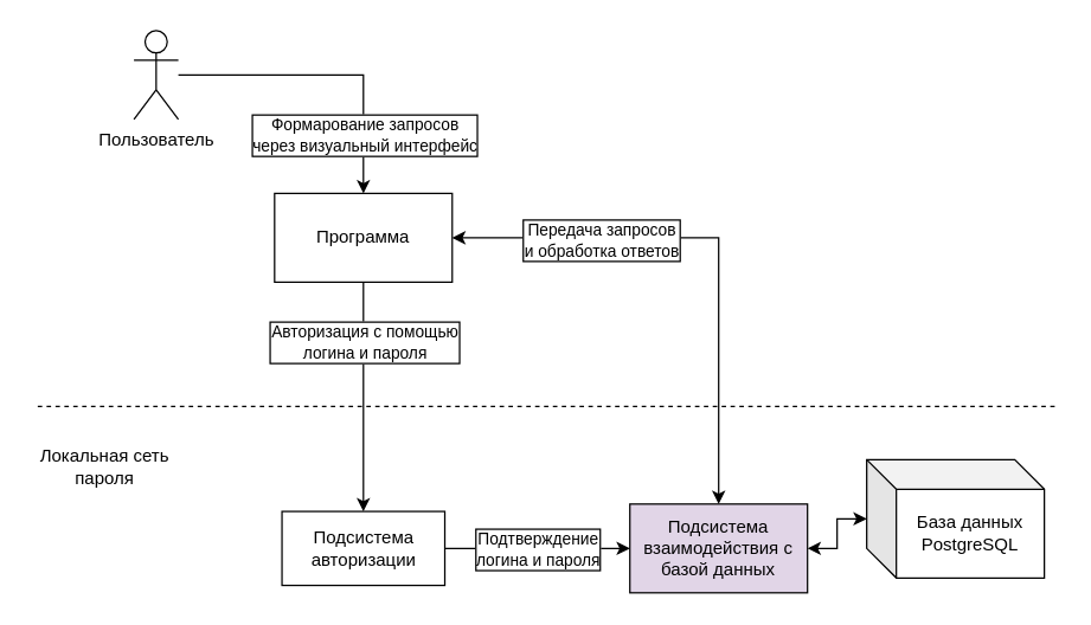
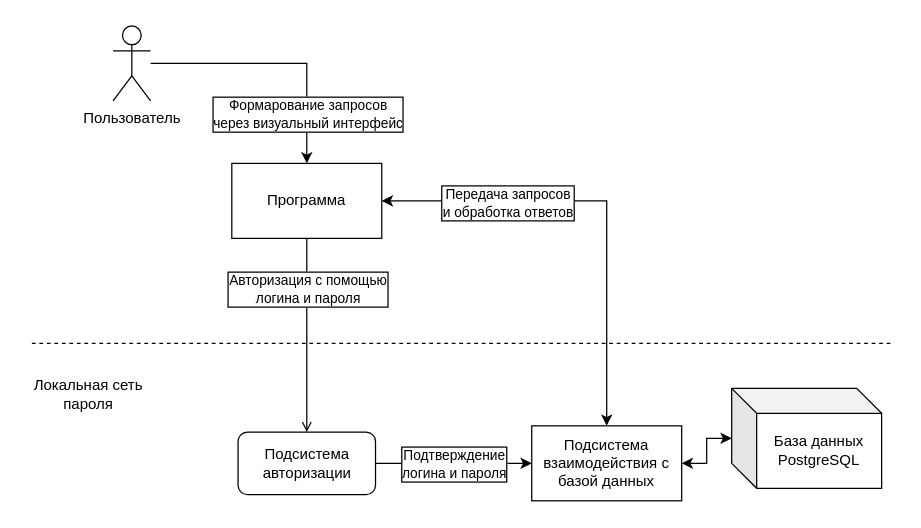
  <mxCell id="0" />
  <mxCell id="1" parent="0" />
  <mxCell id="2" value="База данных&lt;br&gt;PostgreSQL" style="shape=cube;whiteSpace=wrap;html=1;boundedLbl=1;backgroundOutline=1;darkOpacity=0.05;darkOpacity2=0.1;" parent="1" vertex="1"><mxGeometry x="585" y="310" width="120" height="80" as="geometry" /></mxCell>
- <mxCell id="3" style="edgeStyle=orthogonalEdgeStyle;rounded=0;orthogonalLoop=1;jettySize=auto;html=1;exitX=0.5;exitY=1;exitDx=0;exitDy=0;entryX=0.5;entryY=0;entryDx=0;entryDy=0;" parent="1" source="5" target="16" edge="1"><mxGeometry relative="1" as="geometry" /></mxCell>
+ <mxCell id="3" style="edgeStyle=orthogonalEdgeStyle;rounded=0;orthogonalLoop=1;jettySize=auto;html=1;exitX=0.5;exitY=1;exitDx=0;exitDy=0;entryX=0.5;entryY=0;entryDx=0;entryDy=0;endArrow=open;" parent="1" source="5" target="16" edge="1"><mxGeometry relative="1" as="geometry" /></mxCell>
  <mxCell id="4" value="Авторизация с помощью&lt;br&gt;логина и пароля" style="edgeLabel;html=1;align=center;verticalAlign=middle;resizable=0;points=[];labelBorderColor=#000000;" parent="3" vertex="1" connectable="0"><mxGeometry x="-0.338" y="2" relative="1" as="geometry"><mxPoint x="-2" y="-11" as="offset" /></mxGeometry></mxCell>
  <mxCell id="5" value="Программа" style="rounded=0;whiteSpace=wrap;html=1;" parent="1" vertex="1"><mxGeometry x="185" y="130" width="120" height="60" as="geometry" /></mxCell>
  <mxCell id="6" style="edgeStyle=orthogonalEdgeStyle;rounded=0;orthogonalLoop=1;jettySize=auto;html=1;" parent="1" source="8" target="5" edge="1"><mxGeometry relative="1" as="geometry" /></mxCell>
  <mxCell id="7" value="Формарование запросов&lt;br&gt;через визуальный интерфейс" style="edgeLabel;html=1;align=center;verticalAlign=middle;resizable=0;points=[];labelBorderColor=#000000;" parent="6" vertex="1" connectable="0"><mxGeometry x="0.229" y="-4" relative="1" as="geometry"><mxPoint x="4" y="39" as="offset" /></mxGeometry></mxCell>
  <mxCell id="8" value="Пользователь" style="shape=umlActor;verticalLabelPosition=bottom;verticalAlign=top;html=1;" parent="1" vertex="1"><mxGeometry x="90" y="20" width="30" height="60" as="geometry" /></mxCell>
  <mxCell id="9" value="" style="line;strokeWidth=1;fillColor=none;align=left;verticalAlign=middle;spacingTop=-1;spacingLeft=3;spacingRight=3;rotatable=0;labelPosition=right;points=[];portConstraint=eastwest;dashed=1;" parent="1" vertex="1"><mxGeometry x="25" y="270" width="690" height="8" as="geometry" /></mxCell>
  <mxCell id="10" style="edgeStyle=orthogonalEdgeStyle;rounded=0;orthogonalLoop=1;jettySize=auto;html=1;startArrow=classic;startFill=1;" parent="1" source="13" target="2" edge="1"><mxGeometry relative="1" as="geometry"><mxPoint x="605" y="366" as="targetPoint" /></mxGeometry></mxCell>
  <mxCell id="11" style="edgeStyle=orthogonalEdgeStyle;rounded=0;orthogonalLoop=1;jettySize=auto;html=1;exitX=0.5;exitY=0;exitDx=0;exitDy=0;entryX=1;entryY=0.5;entryDx=0;entryDy=0;startArrow=classic;startFill=1;endArrow=classic;endFill=1;" parent="1" source="13" target="5" edge="1"><mxGeometry relative="1" as="geometry" /></mxCell>
  <mxCell id="12" value="Передача запросов&lt;br&gt;и обработка ответов" style="edgeLabel;html=1;align=center;verticalAlign=middle;resizable=0;points=[];labelBorderColor=#000000;" parent="11" vertex="1" connectable="0"><mxGeometry x="-0.136" y="3" relative="1" as="geometry"><mxPoint x="-77" y="-23" as="offset" /></mxGeometry></mxCell>
- <mxCell id="13" value="Подсистема&lt;br&gt;взаимодействия с базой данных" style="rounded=0;whiteSpace=wrap;html=1;fillColor=#e1d5e7;" parent="1" vertex="1"><mxGeometry x="425" y="340" width="120" height="60" as="geometry" /></mxCell>
+ <mxCell id="13" value="Подсистема&lt;br&gt;взаимодействия с базой данных" style="rounded=0;whiteSpace=wrap;html=1;" parent="1" vertex="1"><mxGeometry x="425" y="340" width="120" height="60" as="geometry" /></mxCell>
  <mxCell id="14" style="edgeStyle=orthogonalEdgeStyle;rounded=0;orthogonalLoop=1;jettySize=auto;html=1;exitX=1;exitY=0.5;exitDx=0;exitDy=0;entryX=0;entryY=0.5;entryDx=0;entryDy=0;endArrow=classic;endFill=1;" parent="1" source="16" target="13" edge="1"><mxGeometry relative="1" as="geometry"><Array as="points"><mxPoint x="300" y="370" /><mxPoint x="415" y="370" /></Array></mxGeometry></mxCell>
  <mxCell id="15" value="Подтверждение&lt;br&gt;логина и пароля" style="edgeLabel;html=1;align=center;verticalAlign=middle;resizable=0;points=[];labelBorderColor=#000000;" parent="14" vertex="1" connectable="0"><mxGeometry x="-0.304" y="-4" relative="1" as="geometry"><mxPoint x="18" y="-4" as="offset" /></mxGeometry></mxCell>
- <mxCell id="16" value="Подсистема&lt;br&gt;авторизации" style="html=1;verticalAlign=middle;" parent="1" vertex="1"><mxGeometry x="190" y="345" width="110" height="50" as="geometry" /></mxCell>
+ <mxCell id="16" value="Подсистема&lt;br&gt;авторизации" style="html=1;verticalAlign=middle;rounded=1;" parent="1" vertex="1"><mxGeometry x="190" y="345" width="110" height="50" as="geometry" /></mxCell>
  <mxCell id="17" value="Локальная сеть&lt;br&gt;пароля" style="text;html=1;align=center;verticalAlign=middle;resizable=0;points=[];autosize=1;strokeColor=none;fillColor=none;" parent="1" vertex="1"><mxGeometry x="20" y="300" width="100" height="30" as="geometry" /></mxCell>
